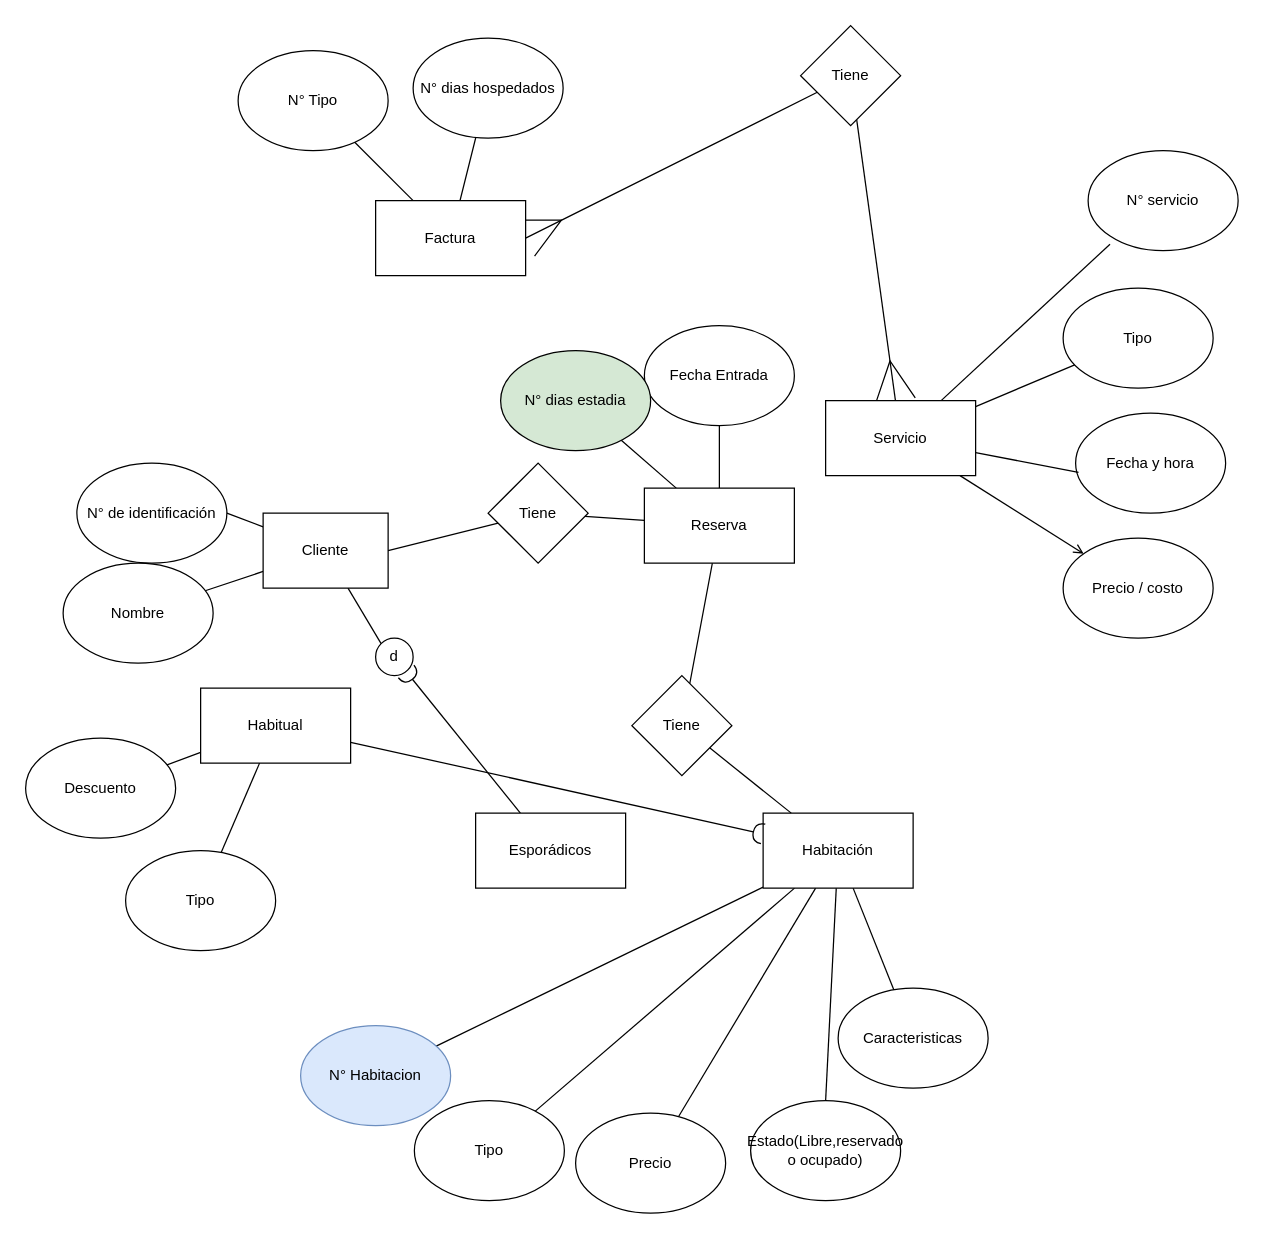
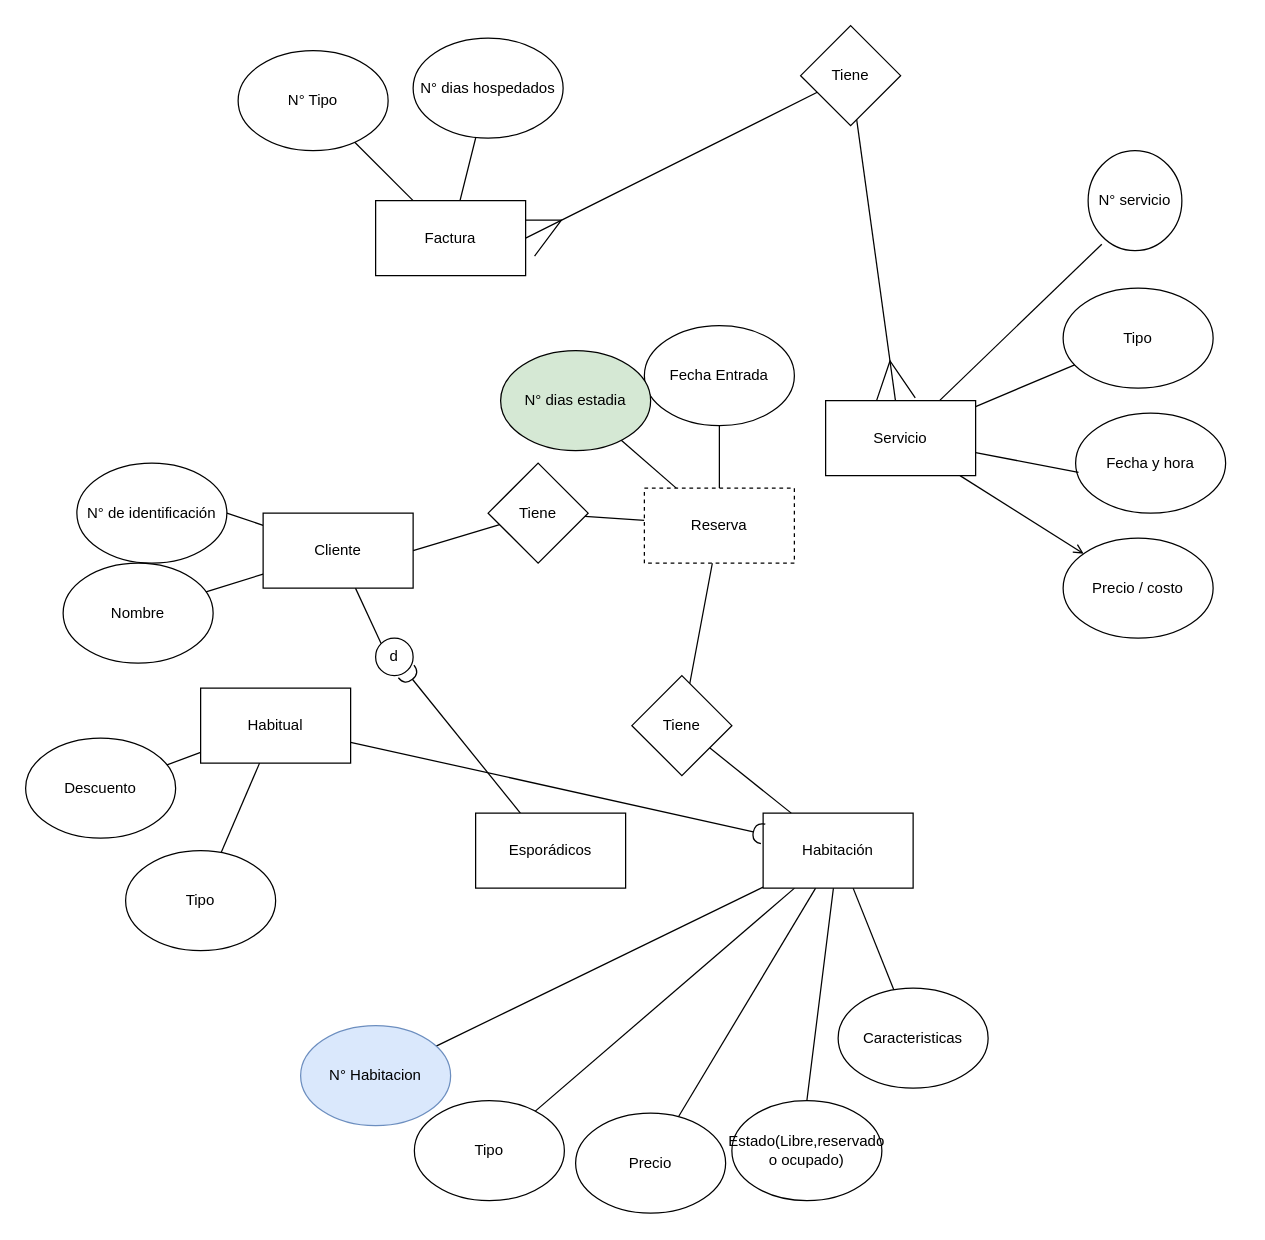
  <mxCell id="0" />
  <mxCell id="1" parent="0" />
  <mxCell id="2" style="rounded=0;orthogonalLoop=1;jettySize=auto;html=1;endArrow=ERmany;endFill=0;endSize=30;" edge="1" parent="1" source="4" target="29"><mxGeometry relative="1" as="geometry" /></mxCell>
  <mxCell id="3" style="rounded=0;orthogonalLoop=1;jettySize=auto;html=1;endArrow=ERmany;endFill=0;startArrow=none;startFill=0;targetPerimeterSpacing=0;endSize=30;entryX=1;entryY=0.5;entryDx=0;entryDy=0;" edge="1" parent="1" source="4" target="25"><mxGeometry relative="1" as="geometry" /></mxCell>
  <mxCell id="4" value="Tiene" style="rhombus;whiteSpace=wrap;html=1;" vertex="1" parent="1"><mxGeometry x="640" y="20" width="80" height="80" as="geometry" /></mxCell>
  <mxCell id="5" style="rounded=0;orthogonalLoop=1;jettySize=auto;html=1;endArrow=none;endFill=0;" edge="1" parent="1" source="10" target="11"><mxGeometry relative="1" as="geometry" /></mxCell>
  <mxCell id="6" style="rounded=0;orthogonalLoop=1;jettySize=auto;html=1;endArrow=none;endFill=0;" edge="1" parent="1" source="10" target="12"><mxGeometry relative="1" as="geometry" /></mxCell>
  <mxCell id="7" style="rounded=0;orthogonalLoop=1;jettySize=auto;html=1;entryX=0.5;entryY=0;entryDx=0;entryDy=0;endArrow=none;endFill=0;" edge="1" parent="1" source="10" target="13"><mxGeometry relative="1" as="geometry" /></mxCell>
  <mxCell id="8" style="rounded=0;orthogonalLoop=1;jettySize=auto;html=1;endArrow=none;endFill=0;" edge="1" parent="1" source="10" target="14"><mxGeometry relative="1" as="geometry" /></mxCell>
  <mxCell id="9" style="rounded=0;orthogonalLoop=1;jettySize=auto;html=1;endArrow=none;endFill=0;" edge="1" parent="1" source="10" target="15"><mxGeometry relative="1" as="geometry" /></mxCell>
  <mxCell id="10" value="Habitación" style="rounded=0;whiteSpace=wrap;html=1;" vertex="1" parent="1"><mxGeometry x="610" y="650" width="120" height="60" as="geometry" /></mxCell>
  <mxCell id="11" value="Tipo" style="ellipse;whiteSpace=wrap;html=1;" vertex="1" parent="1"><mxGeometry x="331" y="880" width="120" height="80" as="geometry" /></mxCell>
  <mxCell id="12" value="Precio" style="ellipse;whiteSpace=wrap;html=1;" vertex="1" parent="1"><mxGeometry x="460" y="890" width="120" height="80" as="geometry" /></mxCell>
- <mxCell id="13" value="Estado(Libre,reservado o ocupado)" style="ellipse;whiteSpace=wrap;html=1;" vertex="1" parent="1"><mxGeometry x="600" y="880" width="120" height="80" as="geometry" /></mxCell>
+ <mxCell id="13" value="Estado(Libre,reservado o ocupado)" style="ellipse;whiteSpace=wrap;html=1;" vertex="1" parent="1"><mxGeometry x="585" y="880" width="120" height="80" as="geometry" /></mxCell>
  <mxCell id="14" value="Caracteristicas" style="ellipse;whiteSpace=wrap;html=1;" vertex="1" parent="1"><mxGeometry x="670" y="790" width="120" height="80" as="geometry" /></mxCell>
  <mxCell id="15" value="&lt;div&gt;N° Habitacion&lt;/div&gt;" style="ellipse;whiteSpace=wrap;html=1;fillColor=#dae8fc;strokeColor=#6c8ebf;" vertex="1" parent="1"><mxGeometry x="240" y="820" width="120" height="80" as="geometry" /></mxCell>
  <mxCell id="16" style="rounded=0;orthogonalLoop=1;jettySize=auto;html=1;endArrow=none;endFill=0;" edge="1" parent="1" source="19" target="21"><mxGeometry relative="1" as="geometry" /></mxCell>
  <mxCell id="17" style="rounded=0;orthogonalLoop=1;jettySize=auto;html=1;entryX=1;entryY=0.5;entryDx=0;entryDy=0;endArrow=none;endFill=0;" edge="1" parent="1" source="19" target="20"><mxGeometry relative="1" as="geometry" /></mxCell>
  <mxCell id="18" style="rounded=0;orthogonalLoop=1;jettySize=auto;html=1;entryX=0;entryY=0;entryDx=0;entryDy=0;endArrow=none;endFill=0;" edge="1" parent="1" source="19" target="22"><mxGeometry relative="1" as="geometry" /></mxCell>
- <mxCell id="19" value="Cliente" style="rounded=0;whiteSpace=wrap;html=1;" vertex="1" parent="1"><mxGeometry x="210" y="410" width="100" height="60" as="geometry" /></mxCell>
+ <mxCell id="19" value="Cliente" style="rounded=0;whiteSpace=wrap;html=1;" vertex="1" parent="1"><mxGeometry x="210" y="410" width="120" height="60" as="geometry" /></mxCell>
  <mxCell id="20" value="N° de identificación" style="ellipse;whiteSpace=wrap;html=1;" vertex="1" parent="1"><mxGeometry x="61" y="370" width="120" height="80" as="geometry" /></mxCell>
  <mxCell id="21" value="Nombre" style="ellipse;whiteSpace=wrap;html=1;" vertex="1" parent="1"><mxGeometry x="50" y="450" width="120" height="80" as="geometry" /></mxCell>
  <mxCell id="22" value="d" style="ellipse;whiteSpace=wrap;html=1;aspect=fixed;" vertex="1" parent="1"><mxGeometry x="300" y="510" width="30" height="30" as="geometry" /></mxCell>
  <mxCell id="23" style="rounded=0;orthogonalLoop=1;jettySize=auto;html=1;endArrow=none;endFill=0;" edge="1" parent="1" source="25" target="26"><mxGeometry relative="1" as="geometry" /></mxCell>
  <mxCell id="24" style="rounded=0;orthogonalLoop=1;jettySize=auto;html=1;endArrow=none;endFill=0;" edge="1" parent="1" source="25" target="36"><mxGeometry relative="1" as="geometry" /></mxCell>
  <mxCell id="25" value="Factura" style="rounded=0;whiteSpace=wrap;html=1;" vertex="1" parent="1"><mxGeometry x="300" y="160" width="120" height="60" as="geometry" /></mxCell>
  <mxCell id="26" value="N° dias hospedados" style="ellipse;whiteSpace=wrap;html=1;" vertex="1" parent="1"><mxGeometry x="330" y="30" width="120" height="80" as="geometry" /></mxCell>
  <mxCell id="27" style="rounded=0;orthogonalLoop=1;jettySize=auto;html=1;endArrow=none;endFill=0;" edge="1" parent="1" source="29" target="30"><mxGeometry relative="1" as="geometry" /></mxCell>
  <mxCell id="28" style="rounded=0;orthogonalLoop=1;jettySize=auto;html=1;endArrow=open;endFill=0;" edge="1" parent="1" source="29" target="33"><mxGeometry relative="1" as="geometry" /></mxCell>
  <mxCell id="29" value="&lt;div&gt;Servicio&lt;/div&gt;" style="rounded=0;whiteSpace=wrap;html=1;" vertex="1" parent="1"><mxGeometry x="660" y="320" width="120" height="60" as="geometry" /></mxCell>
  <mxCell id="30" value="Tipo" style="ellipse;whiteSpace=wrap;html=1;" vertex="1" parent="1"><mxGeometry x="850" y="230" width="120" height="80" as="geometry" /></mxCell>
- <mxCell id="31" value="N° servicio" style="ellipse;whiteSpace=wrap;html=1;" vertex="1" parent="1"><mxGeometry x="870" y="120" width="120" height="80" as="geometry" /></mxCell>
+ <mxCell id="31" value="N° servicio" style="ellipse;whiteSpace=wrap;html=1;" vertex="1" parent="1"><mxGeometry x="870" y="120" width="75" height="80" as="geometry" /></mxCell>
  <mxCell id="32" value="Fecha y hora" style="ellipse;whiteSpace=wrap;html=1;" vertex="1" parent="1"><mxGeometry x="860" y="330" width="120" height="80" as="geometry" /></mxCell>
  <mxCell id="33" value="Precio / costo" style="ellipse;whiteSpace=wrap;html=1;" vertex="1" parent="1"><mxGeometry x="850" y="430" width="120" height="80" as="geometry" /></mxCell>
  <mxCell id="34" style="rounded=0;orthogonalLoop=1;jettySize=auto;html=1;entryX=0.146;entryY=0.936;entryDx=0;entryDy=0;entryPerimeter=0;endArrow=none;endFill=0;" edge="1" parent="1" source="29" target="31"><mxGeometry relative="1" as="geometry" /></mxCell>
  <mxCell id="35" style="rounded=0;orthogonalLoop=1;jettySize=auto;html=1;entryX=0.019;entryY=0.593;entryDx=0;entryDy=0;entryPerimeter=0;endArrow=none;endFill=0;" edge="1" parent="1" source="29" target="32"><mxGeometry relative="1" as="geometry" /></mxCell>
  <mxCell id="36" value="N° Tipo" style="ellipse;whiteSpace=wrap;html=1;" vertex="1" parent="1"><mxGeometry x="190" y="40" width="120" height="80" as="geometry" /></mxCell>
  <mxCell id="37" style="rounded=0;orthogonalLoop=1;jettySize=auto;html=1;endArrow=halfCircle;endFill=0;" edge="1" parent="1" source="38" target="10"><mxGeometry relative="1" as="geometry" /></mxCell>
  <mxCell id="38" value="Habitual" style="rounded=0;whiteSpace=wrap;html=1;" vertex="1" parent="1"><mxGeometry x="160" y="550" width="120" height="60" as="geometry" /></mxCell>
  <mxCell id="39" style="rounded=0;orthogonalLoop=1;jettySize=auto;html=1;endArrow=halfCircle;endFill=0;" edge="1" parent="1" source="40" target="22"><mxGeometry relative="1" as="geometry" /></mxCell>
  <mxCell id="40" value="Esporádicos" style="rounded=0;whiteSpace=wrap;html=1;" vertex="1" parent="1"><mxGeometry x="380" y="650" width="120" height="60" as="geometry" /></mxCell>
  <mxCell id="41" style="rounded=0;orthogonalLoop=1;jettySize=auto;html=1;endArrow=none;endFill=0;" edge="1" parent="1" source="42" target="38"><mxGeometry relative="1" as="geometry" /></mxCell>
  <mxCell id="42" value="Tipo" style="ellipse;whiteSpace=wrap;html=1;" vertex="1" parent="1"><mxGeometry x="100" y="680" width="120" height="80" as="geometry" /></mxCell>
  <mxCell id="43" style="rounded=0;orthogonalLoop=1;jettySize=auto;html=1;endArrow=none;endFill=0;" edge="1" parent="1" source="44" target="38"><mxGeometry relative="1" as="geometry" /></mxCell>
  <mxCell id="44" value="Descuento" style="ellipse;whiteSpace=wrap;html=1;" vertex="1" parent="1"><mxGeometry x="20" y="590" width="120" height="80" as="geometry" /></mxCell>
  <mxCell id="45" style="rounded=0;orthogonalLoop=1;jettySize=auto;html=1;endArrow=none;endFill=0;" edge="1" parent="1" source="49" target="51"><mxGeometry relative="1" as="geometry" /></mxCell>
  <mxCell id="46" style="rounded=0;orthogonalLoop=1;jettySize=auto;html=1;endArrow=none;endFill=0;" edge="1" parent="1" source="49" target="53"><mxGeometry relative="1" as="geometry" /></mxCell>
  <mxCell id="47" style="rounded=0;orthogonalLoop=1;jettySize=auto;html=1;endArrow=none;endFill=0;" edge="1" parent="1" source="49" target="55"><mxGeometry relative="1" as="geometry" /></mxCell>
  <mxCell id="48" style="rounded=0;orthogonalLoop=1;jettySize=auto;html=1;endArrow=none;endFill=0;" edge="1" parent="1" source="49" target="54"><mxGeometry relative="1" as="geometry" /></mxCell>
- <mxCell id="49" value="Reserva" style="rounded=0;whiteSpace=wrap;html=1;" vertex="1" parent="1"><mxGeometry x="515" y="390" width="120" height="60" as="geometry" /></mxCell>
+ <mxCell id="49" value="Reserva" style="rounded=0;whiteSpace=wrap;html=1;dashed=1;" vertex="1" parent="1"><mxGeometry x="515" y="390" width="120" height="60" as="geometry" /></mxCell>
  <mxCell id="50" style="rounded=0;orthogonalLoop=1;jettySize=auto;html=1;entryX=1;entryY=0.5;entryDx=0;entryDy=0;endArrow=none;endFill=0;" edge="1" parent="1" source="51" target="19"><mxGeometry relative="1" as="geometry" /></mxCell>
  <mxCell id="51" value="Tiene" style="rhombus;whiteSpace=wrap;html=1;" vertex="1" parent="1"><mxGeometry x="390" y="370" width="80" height="80" as="geometry" /></mxCell>
  <mxCell id="52" style="rounded=0;orthogonalLoop=1;jettySize=auto;html=1;endArrow=none;endFill=0;" edge="1" parent="1" source="53" target="10"><mxGeometry relative="1" as="geometry" /></mxCell>
  <mxCell id="53" value="Tiene" style="rhombus;whiteSpace=wrap;html=1;" vertex="1" parent="1"><mxGeometry x="505" y="540" width="80" height="80" as="geometry" /></mxCell>
  <mxCell id="54" value="Fecha Entrada" style="ellipse;whiteSpace=wrap;html=1;" vertex="1" parent="1"><mxGeometry x="515" y="260" width="120" height="80" as="geometry" /></mxCell>
  <mxCell id="55" value="N° dias estadia" style="ellipse;whiteSpace=wrap;html=1;fillColor=#d5e8d4;" vertex="1" parent="1"><mxGeometry x="400" y="280" width="120" height="80" as="geometry" /></mxCell>
